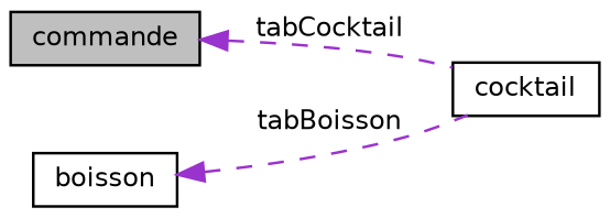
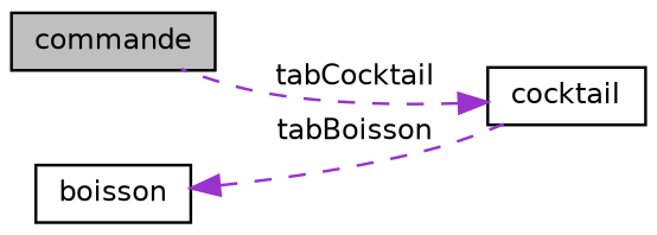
  digraph {
    rankdir=LR
    node [color=black fillcolor=white fontname=Helvetica fontsize=10 shape=record style=filled]
    edge [color=darkorchid3 dir=back fontname=Helvetica fontsize=10 labelfontname=Helvetica labelfontsize=10 style=dashed]
    n1 [fillcolor=grey75 fontcolor=black height=0.2 label=commande width=0.4]
    n2 [height=0.2 label=cocktail width=0.4]
    n3 [height=0.2 label=boisson width=0.4]
-   n1 -> n2 [label=" tabCocktail"]
+   n2 -> n1 [label=" tabCocktail"]
    n3 -> n2 [label=" tabBoisson"]
  }
